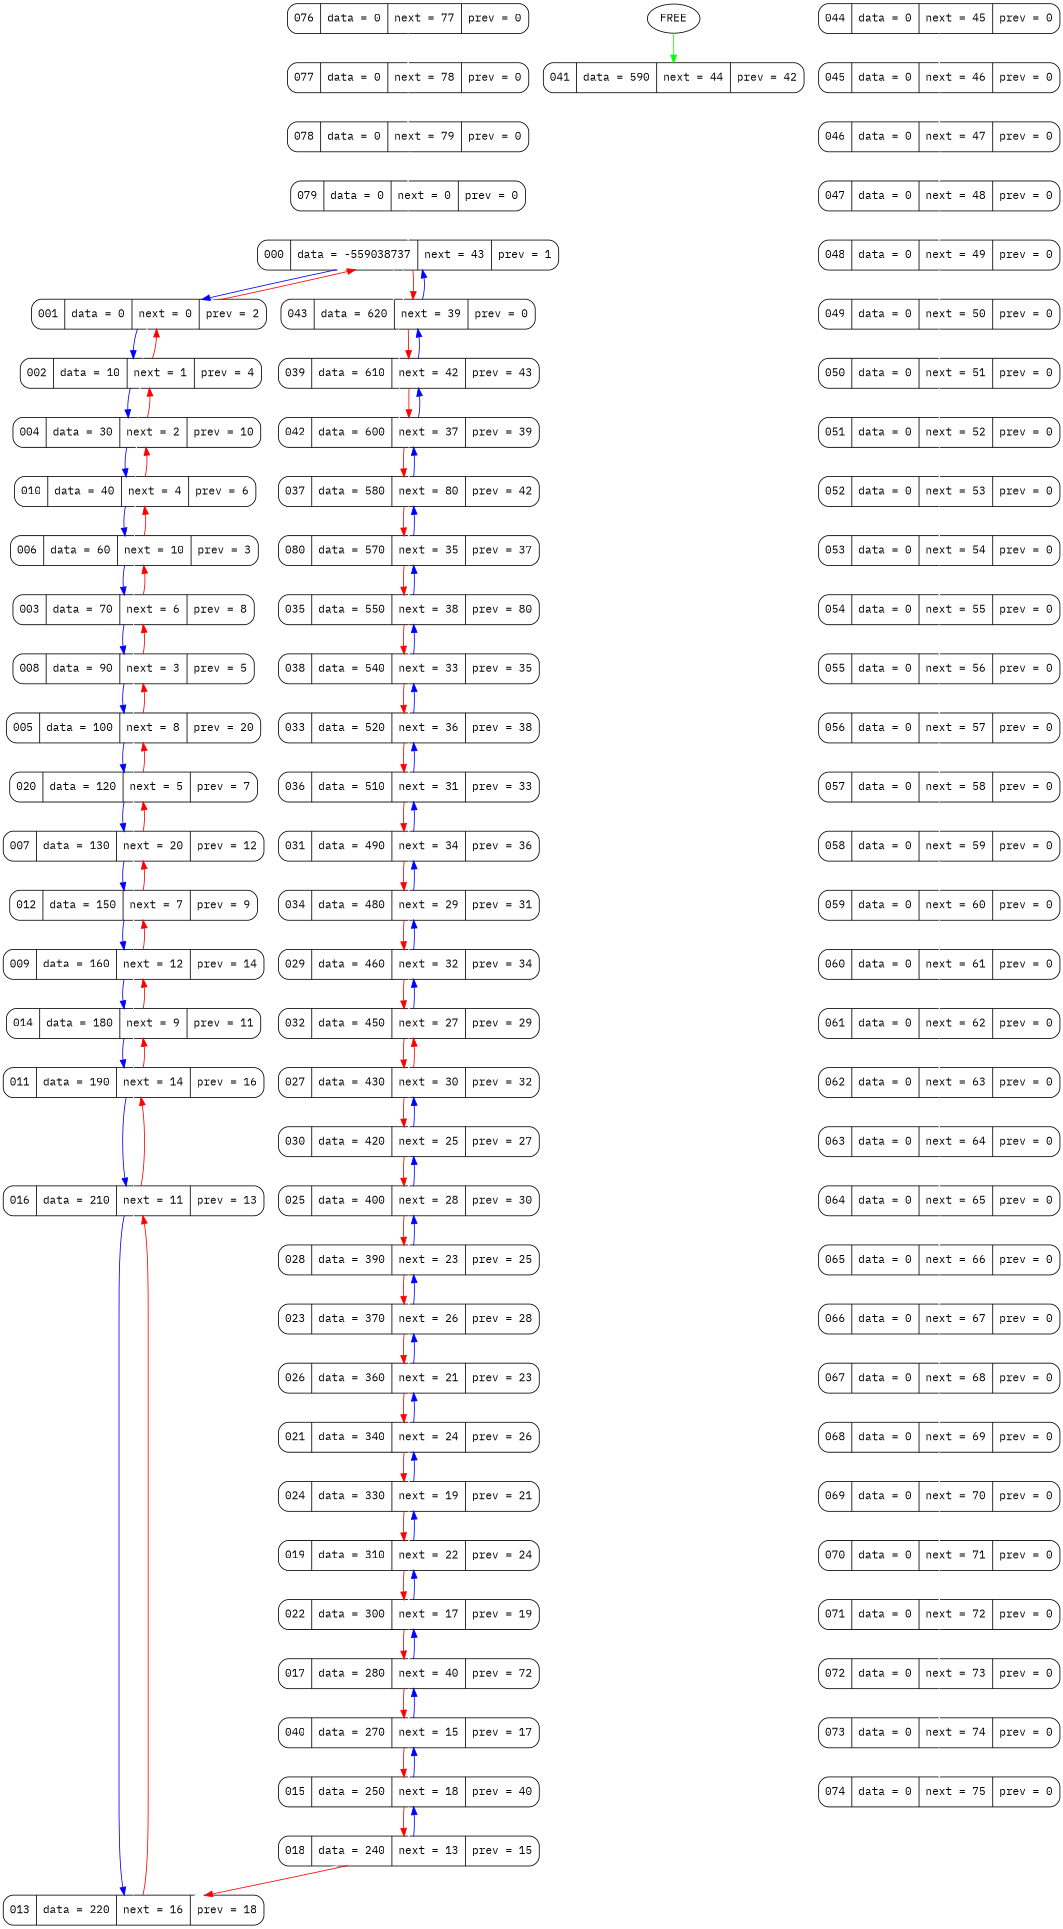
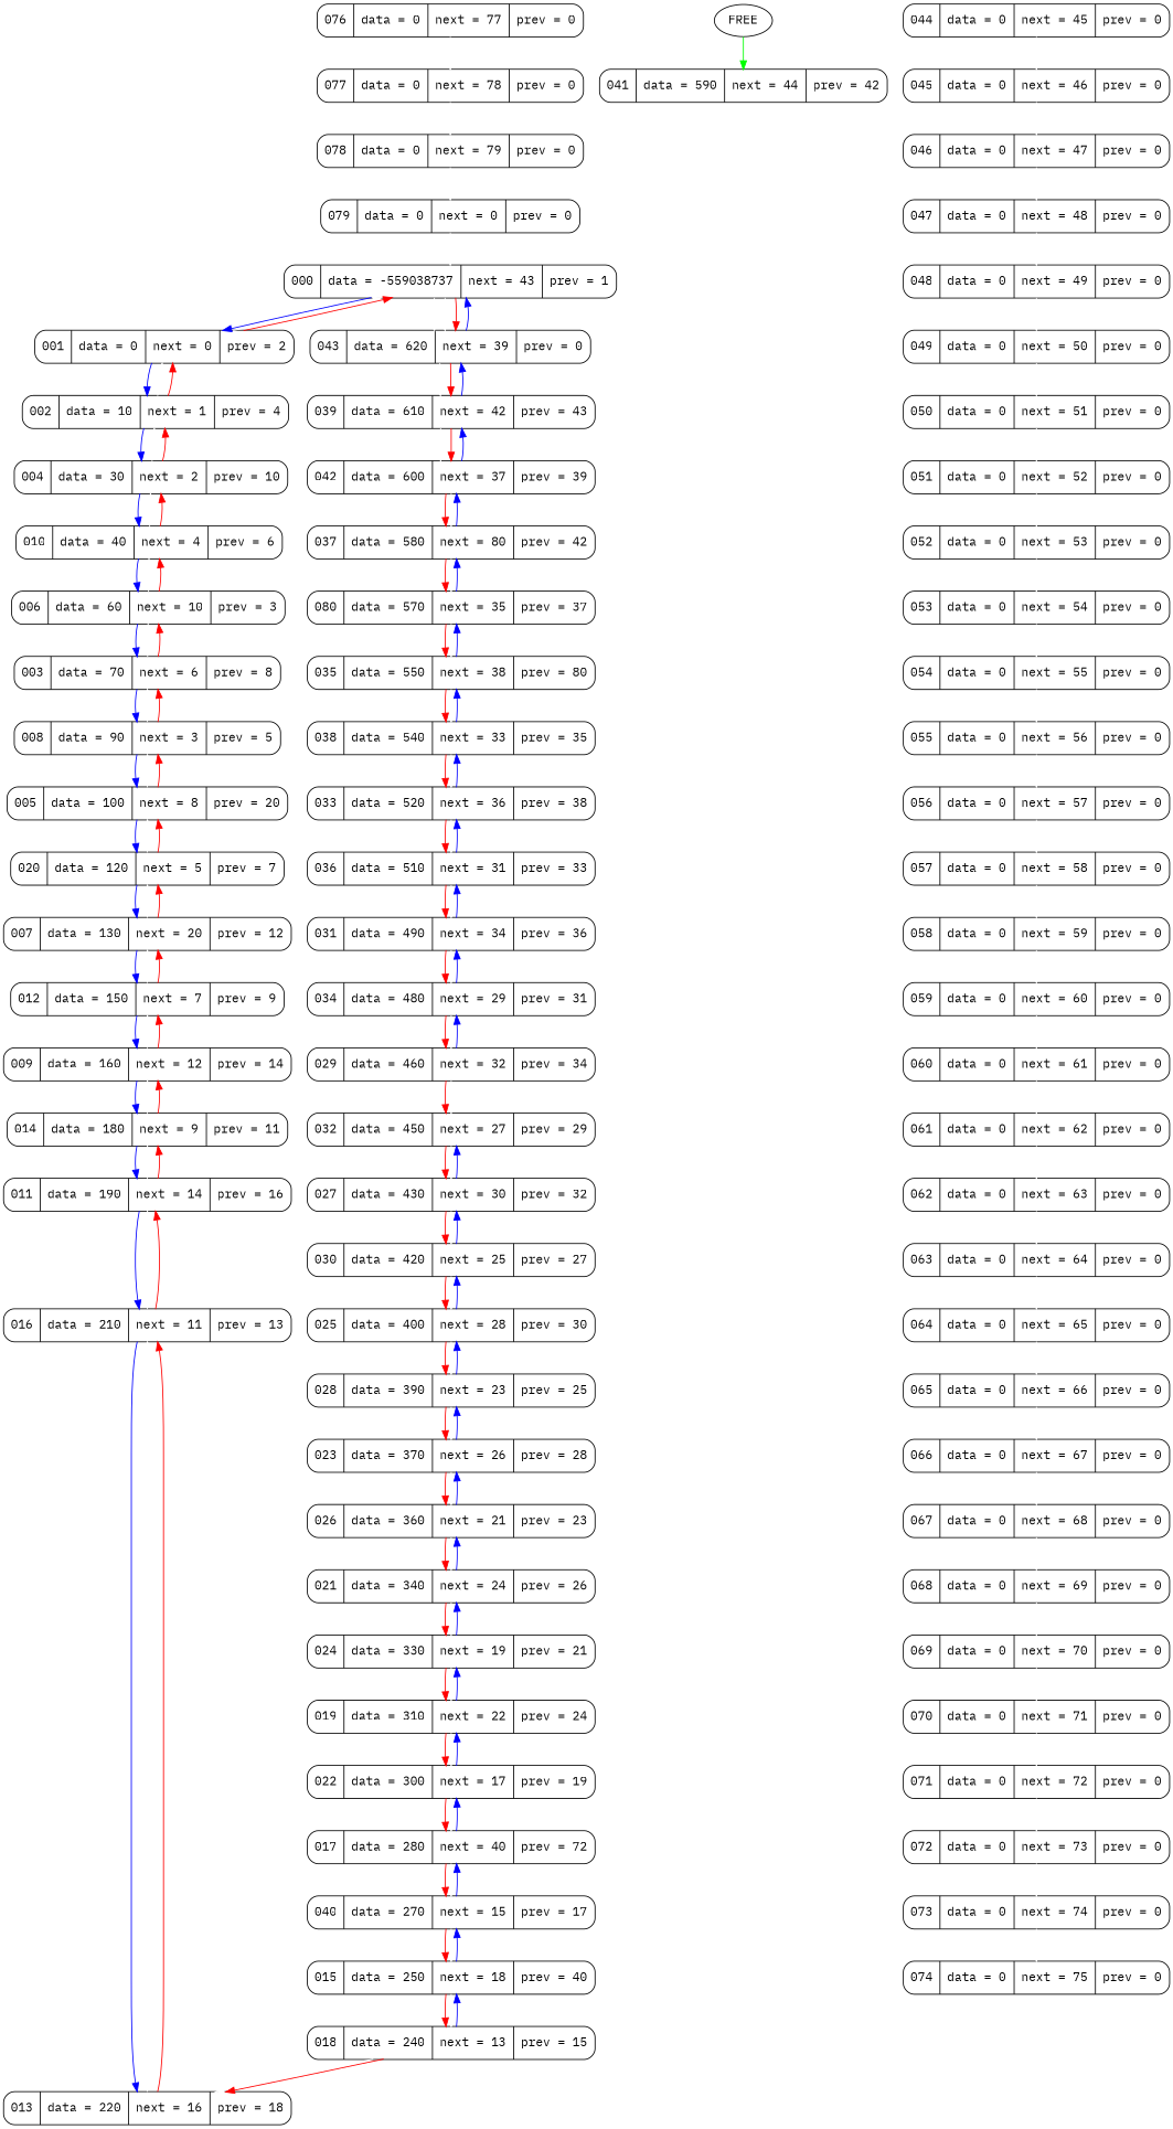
  digraph {
    fontname="IBM Plex Mono"
    rankdir=TB
    node [fontname="IBM Plex Mono" shape=Mrecord]
    edge [color=white fontname="IBM Plex Mono" weight=1000]
    n1 [label=" {000} | {data = -559038737} | {next = 43} |{ prev = 1 }"]
    n2 [label=" {001} | {data = 0} | {next = 0} |{ prev = 2 }"]
    n3 [label=" {043} | {data = 620} | {next = 39} |{ prev = 0 }"]
    n4 [label=" {002} | {data = 10} | {next = 1} |{ prev = 4 }"]
    n5 [label=" {039} | {data = 610} | {next = 42} |{ prev = 43 }"]
    n6 [label=" {004} | {data = 30} | {next = 2} |{ prev = 10 }"]
    n7 [label=" {010} | {data = 40} | {next = 4} |{ prev = 6 }"]
    n8 [label=" {003} | {data = 70} | {next = 6} |{ prev = 8 }"]
    n9 [label=" {006} | {data = 60} | {next = 10} |{ prev = 3 }"]
    n10 [label=" {008} | {data = 90} | {next = 3} |{ prev = 5 }"]
    n11 [label=" {005} | {data = 100} | {next = 8} |{ prev = 20 }"]
    n12 [label=" {020} | {data = 120} | {next = 5} |{ prev = 7 }"]
    n13 [label=" {007} | {data = 130} | {next = 20} |{ prev = 12 }"]
    n14 [label=" {012} | {data = 150} | {next = 7} |{ prev = 9 }"]
    n15 [label=" {009} | {data = 160} | {next = 12} |{ prev = 14 }"]
    n16 [label=" {014} | {data = 180} | {next = 9} |{ prev = 11 }"]
    n17 [label=" {011} | {data = 190} | {next = 14} |{ prev = 16 }"]
    n18 [label=" {016} | {data = 210} | {next = 11} |{ prev = 13 }"]
    n19 [label=" {013} | {data = 220} | {next = 16} |{ prev = 18 }"]
    n20 [label=" {018} | {data = 240} | {next = 13} |{ prev = 15 }"]
    n21 [label=" {015} | {data = 250} | {next = 18} |{ prev = 40 }"]
    n22 [label=" {040} | {data = 270} | {next = 15} |{ prev = 17 }"]
    n23 [label=" {017} | {data = 280} | {next = 40} |{ prev = 72 }"]
    n24 [label=" {022} | {data = 300} | {next = 17} |{ prev = 19 }"]
    n25 [label=" {019} | {data = 310} | {next = 22} |{ prev = 24 }"]
    n26 [label=" {024} | {data = 330} | {next = 19} |{ prev = 21 }"]
    n27 [label=" {021} | {data = 340} | {next = 24} |{ prev = 26 }"]
    n28 [label=" {026} | {data = 360} | {next = 21} |{ prev = 23 }"]
    n29 [label=" {023} | {data = 370} | {next = 26} |{ prev = 28 }"]
    n30 [label=" {028} | {data = 390} | {next = 23} |{ prev = 25 }"]
    n31 [label=" {025} | {data = 400} | {next = 28} |{ prev = 30 }"]
    n32 [label=" {030} | {data = 420} | {next = 25} |{ prev = 27 }"]
    n33 [label=" {027} | {data = 430} | {next = 30} |{ prev = 32 }"]
    n34 [label=" {032} | {data = 450} | {next = 27} |{ prev = 29 }"]
    n35 [label=" {029} | {data = 460} | {next = 32} |{ prev = 34 }"]
    n36 [label=" {034} | {data = 480} | {next = 29} |{ prev = 31 }"]
    n37 [label=" {031} | {data = 490} | {next = 34} |{ prev = 36 }"]
    n38 [label=" {036} | {data = 510} | {next = 31} |{ prev = 33 }"]
    n39 [label=" {033} | {data = 520} | {next = 36} |{ prev = 38 }"]
    n40 [label=" {038} | {data = 540} | {next = 33} |{ prev = 35 }"]
    n41 [label=" {035} | {data = 550} | {next = 38} |{ prev = 80 }"]
    n42 [label=" {080} | {data = 570} | {next = 35} |{ prev = 37 }"]
    n43 [label=" {037} | {data = 580} | {next = 80} |{ prev = 42 }"]
    n44 [label=" {042} | {data = 600} | {next = 37} |{ prev = 39 }"]
    n45 [label=" {041} | {data = 590} | {next = 44} |{ prev = 42 }"]
    n46 [label=" {044} | {data = 0} | {next = 45} |{ prev = 0 }"]
    n47 [label=" {045} | {data = 0} | {next = 46} |{ prev = 0 }"]
    n48 [label=" {046} | {data = 0} | {next = 47} |{ prev = 0 }"]
    n49 [label=" {047} | {data = 0} | {next = 48} |{ prev = 0 }"]
    n50 [label=" {048} | {data = 0} | {next = 49} |{ prev = 0 }"]
    n51 [label=" {049} | {data = 0} | {next = 50} |{ prev = 0 }"]
    n52 [label=" {050} | {data = 0} | {next = 51} |{ prev = 0 }"]
    n53 [label=" {051} | {data = 0} | {next = 52} |{ prev = 0 }"]
    n54 [label=" {052} | {data = 0} | {next = 53} |{ prev = 0 }"]
    n55 [label=" {053} | {data = 0} | {next = 54} |{ prev = 0 }"]
    n56 [label=" {054} | {data = 0} | {next = 55} |{ prev = 0 }"]
    n57 [label=" {055} | {data = 0} | {next = 56} |{ prev = 0 }"]
    n58 [label=" {056} | {data = 0} | {next = 57} |{ prev = 0 }"]
    n59 [label=" {057} | {data = 0} | {next = 58} |{ prev = 0 }"]
    n60 [label=" {058} | {data = 0} | {next = 59} |{ prev = 0 }"]
    n61 [label=" {059} | {data = 0} | {next = 60} |{ prev = 0 }"]
    n62 [label=" {060} | {data = 0} | {next = 61} |{ prev = 0 }"]
    n63 [label=" {061} | {data = 0} | {next = 62} |{ prev = 0 }"]
    n64 [label=" {062} | {data = 0} | {next = 63} |{ prev = 0 }"]
    n65 [label=" {063} | {data = 0} | {next = 64} |{ prev = 0 }"]
    n66 [label=" {064} | {data = 0} | {next = 65} |{ prev = 0 }"]
    n67 [label=" {065} | {data = 0} | {next = 66} |{ prev = 0 }"]
    n68 [label=" {066} | {data = 0} | {next = 67} |{ prev = 0 }"]
    n69 [label=" {067} | {data = 0} | {next = 68} |{ prev = 0 }"]
    n70 [label=" {068} | {data = 0} | {next = 69} |{ prev = 0 }"]
    n71 [label=" {069} | {data = 0} | {next = 70} |{ prev = 0 }"]
    n72 [label=" {070} | {data = 0} | {next = 71} |{ prev = 0 }"]
    n73 [label=" {071} | {data = 0} | {next = 72} |{ prev = 0 }"]
    n74 [label=" {072} | {data = 0} | {next = 73} |{ prev = 0 }"]
    n75 [label=" {073} | {data = 0} | {next = 74} |{ prev = 0 }"]
    n76 [label=" {074} | {data = 0} | {next = 75} |{ prev = 0 }"]
    n77 [label=" {076} | {data = 0} | {next = 77} |{ prev = 0 }"]
    n78 [label=" {077} | {data = 0} | {next = 78} |{ prev = 0 }"]
    n79 [label=" {078} | {data = 0} | {next = 79} |{ prev = 0 }"]
    n80 [label=" {079} | {data = 0} | {next = 0} |{ prev = 0 }"]
    FREE [shape=""]
    n1 -> n2 [color=blue weight=""]
    n1 -> n3
    n1 -> n3
    n1 -> n3 [color=red weight=100]
    n2 -> n1
    n2 -> n1 [color=red weight=100]
    n2 -> n4 [color=blue weight=""]
    n3 -> n1 [color=blue weight=""]
    n3 -> n5
    n3 -> n5 [color=red weight=100]
    n4 -> n2
    n4 -> n2 [color=red weight=100]
    n4 -> n6 [color=blue weight=""]
    n5 -> n3 [color=blue weight=""]
    n5 -> n44
    n5 -> n44 [color=red weight=100]
    n6 -> n4
    n6 -> n4 [color=red weight=100]
    n6 -> n7 [color=blue weight=""]
    n7 -> n6
    n7 -> n6 [color=red weight=100]
    n7 -> n9 [color=blue weight=""]
    n8 -> n9
    n8 -> n9 [color=red weight=100]
    n8 -> n10 [color=blue weight=""]
    n9 -> n7
    n9 -> n7 [color=red weight=100]
    n9 -> n8 [color=blue weight=""]
    n10 -> n8
    n10 -> n8 [color=red weight=100]
    n10 -> n11 [color=blue weight=""]
    n11 -> n10
    n11 -> n10 [color=red weight=100]
    n11 -> n12 [color=blue weight=""]
    n12 -> n11
    n12 -> n11 [color=red weight=100]
    n12 -> n13 [color=blue weight=""]
    n13 -> n12
    n13 -> n12 [color=red weight=100]
    n13 -> n14 [color=blue weight=""]
    n14 -> n13
    n14 -> n13 [color=red weight=100]
    n14 -> n15 [color=blue weight=""]
    n15 -> n14
    n15 -> n14 [color=red weight=100]
    n15 -> n16 [color=blue weight=""]
    n16 -> n15
    n16 -> n15 [color=red weight=100]
    n16 -> n17 [color=blue weight=""]
    n17 -> n16
    n17 -> n16 [color=red weight=100]
    n17 -> n18 [color=blue weight=""]
    n18 -> n17
    n18 -> n17 [color=red weight=100]
    n18 -> n19 [color=blue weight=""]
    n19 -> n18
    n19 -> n18 [color=red weight=100]
    n20 -> n19
    n20 -> n19 [color=red weight=100]
    n20 -> n21 [color=blue weight=""]
    n21 -> n20
    n21 -> n20 [color=red weight=100]
    n21 -> n22 [color=blue weight=""]
    n22 -> n21
    n22 -> n21 [color=red weight=100]
    n22 -> n23 [color=blue weight=""]
    n23 -> n22
    n23 -> n22 [color=red weight=100]
    n23 -> n24 [color=blue weight=""]
    n24 -> n23
    n24 -> n23 [color=red weight=100]
    n24 -> n25 [color=blue weight=""]
    n25 -> n24
    n25 -> n24 [color=red weight=100]
    n25 -> n26 [color=blue weight=""]
    n26 -> n25
    n26 -> n25 [color=red weight=100]
    n26 -> n27 [color=blue weight=""]
    n27 -> n26
    n27 -> n26 [color=red weight=100]
    n27 -> n28 [color=blue weight=""]
    n28 -> n27
    n28 -> n27 [color=red weight=100]
    n28 -> n29 [color=blue weight=""]
    n29 -> n28
    n29 -> n28 [color=red weight=100]
    n29 -> n30 [color=blue weight=""]
    n30 -> n29
    n30 -> n29 [color=red weight=100]
    n30 -> n31 [color=blue weight=""]
    n31 -> n30
    n31 -> n30 [color=red weight=100]
    n31 -> n32 [color=blue weight=""]
    n32 -> n31
    n32 -> n31 [color=red weight=100]
    n32 -> n33 [color=blue weight=""]
    n33 -> n32
    n33 -> n32 [color=red weight=100]
-   n33 -> n34 [color=red weight=""]
+   n33 -> n34 [color=blue weight=""]
    n34 -> n33
    n34 -> n33 [color=red weight=100]
-   n34 -> n35 [color=blue weight=""]
    n35 -> n34
    n35 -> n34 [color=red weight=100]
    n35 -> n36 [color=blue weight=""]
    n36 -> n35
    n36 -> n35 [color=red weight=100]
    n36 -> n37 [color=blue weight=""]
    n37 -> n36
    n37 -> n36 [color=red weight=100]
    n37 -> n38 [color=blue weight=""]
    n38 -> n37
    n38 -> n37 [color=red weight=100]
    n38 -> n39 [color=blue weight=""]
    n39 -> n38
    n39 -> n38 [color=red weight=100]
    n39 -> n40 [color=blue weight=""]
    n40 -> n39
    n40 -> n39 [color=red weight=100]
    n40 -> n41 [color=blue weight=""]
    n41 -> n40
    n41 -> n40 [color=red weight=100]
    n41 -> n42 [color=blue weight=""]
    n42 -> n41
    n42 -> n41 [color=red weight=100]
    n42 -> n43 [color=blue weight=""]
    n43 -> n42
    n43 -> n42 [color=red weight=100]
    n43 -> n44 [color=blue weight=""]
    n44 -> n5 [color=blue weight=""]
    n44 -> n43
    n44 -> n43 [color=red weight=100]
    n46 -> n47
    n47 -> n48
    n48 -> n49
    n49 -> n50
    n50 -> n51
    n51 -> n52
    n52 -> n53
    n53 -> n54
    n54 -> n55
    n55 -> n56
    n56 -> n57
    n57 -> n58
    n58 -> n59
    n59 -> n60
    n60 -> n61
    n61 -> n62
    n62 -> n63
    n63 -> n64
    n64 -> n65
    n65 -> n66
    n66 -> n67
    n67 -> n68
    n68 -> n69
    n69 -> n70
    n70 -> n71
    n71 -> n72
    n72 -> n73
    n73 -> n74
    n74 -> n75
    n75 -> n76
    n77 -> n78
    n78 -> n79
    n79 -> n80
    n80 -> n1
    FREE -> n45 [color=green weight=""]
  }
